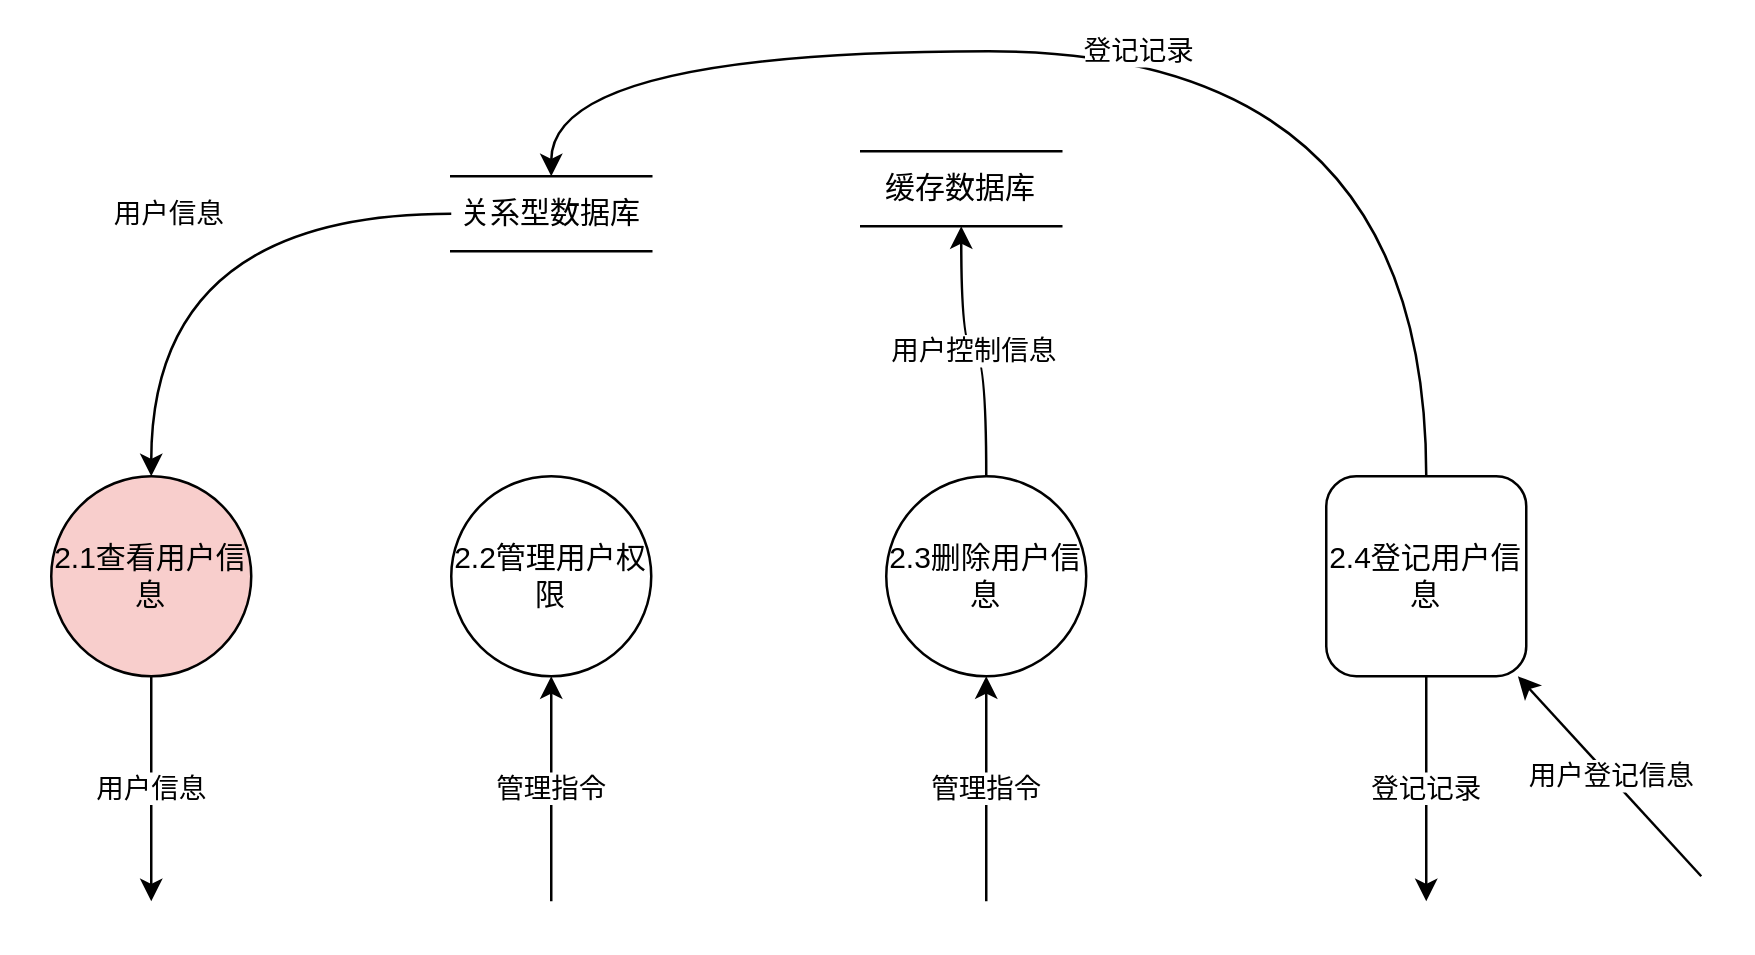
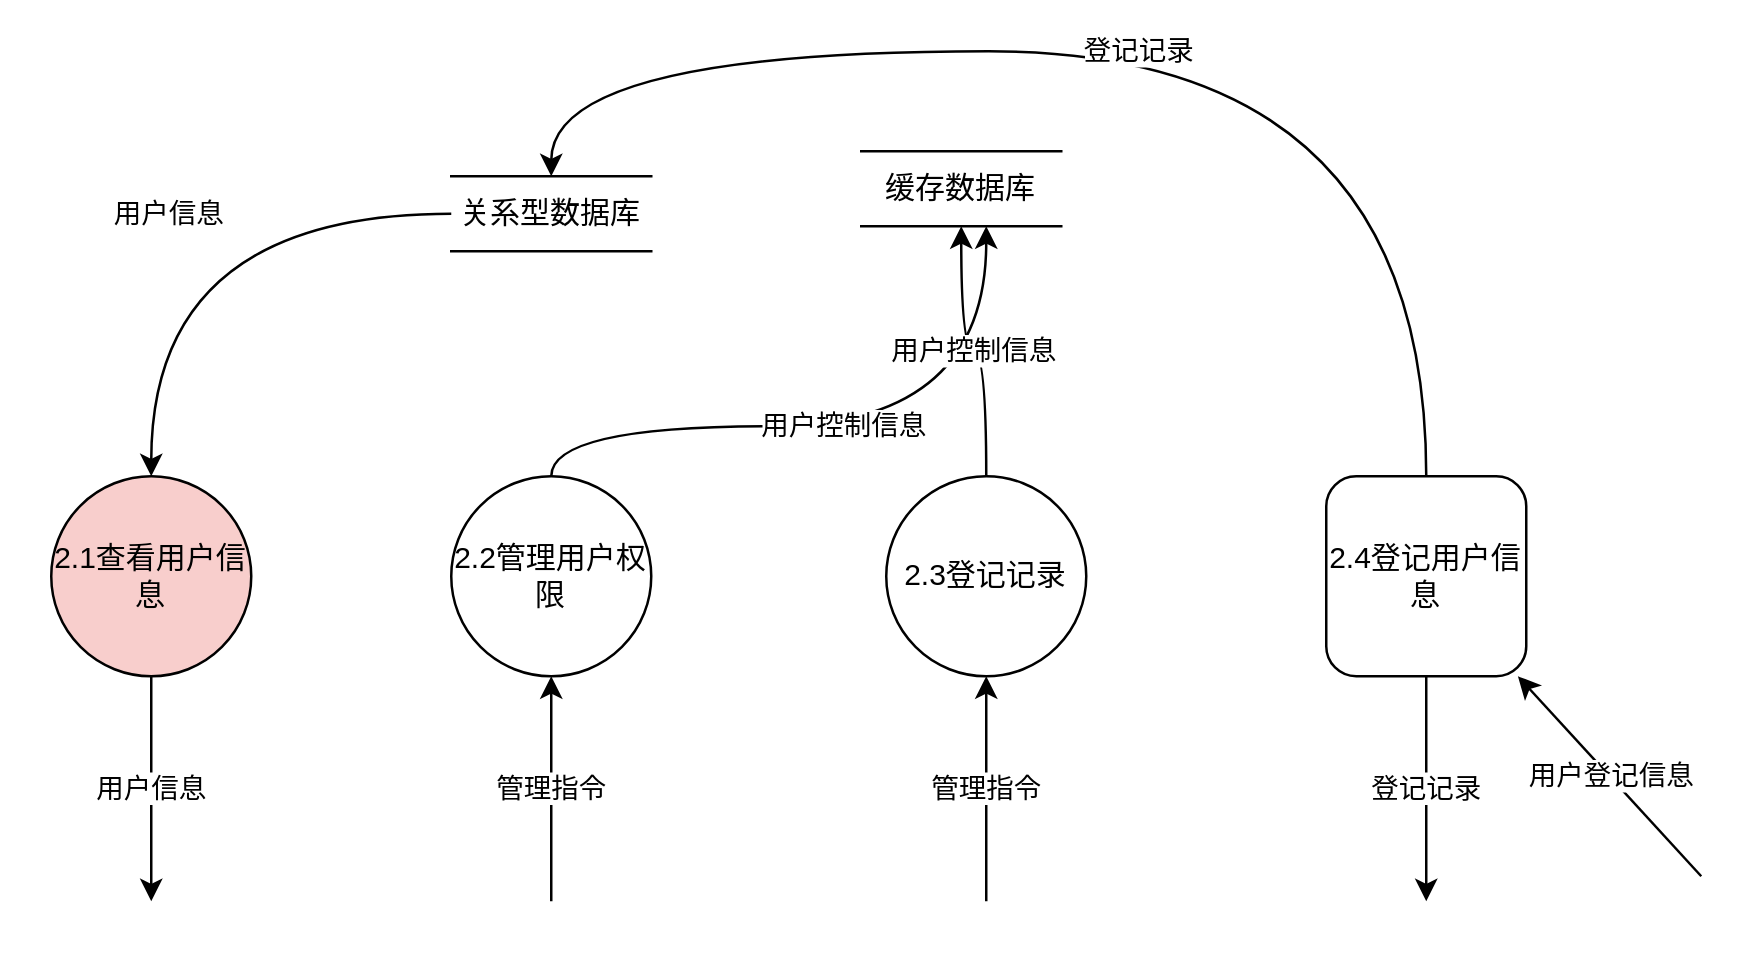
  <mxCell id="0" />
  <mxCell id="1" parent="0" />
  <mxCell id="2" value="用户信息" style="edgeStyle=orthogonalEdgeStyle;rounded=0;orthogonalLoop=1;jettySize=auto;html=1;" edge="1" parent="1" source="3"><mxGeometry relative="1" as="geometry"><mxPoint x="60" y="360" as="targetPoint" /></mxGeometry></mxCell>
  <mxCell id="3" value="2.1查看用户信息" style="ellipse;whiteSpace=wrap;html=1;aspect=fixed;fillColor=#f8cecc;" vertex="1" parent="1"><mxGeometry x="20" y="190" width="80" height="80" as="geometry" /></mxCell>
+ <mxCell id="4" value="用户控制信息" style="edgeStyle=orthogonalEdgeStyle;curved=1;rounded=0;orthogonalLoop=1;jettySize=auto;html=1;" edge="1" parent="1" source="5" target="13"><mxGeometry relative="1" as="geometry"><Array as="points"><mxPoint x="220" y="170" /><mxPoint x="394" y="170" /></Array></mxGeometry></mxCell>
  <mxCell id="5" value="2.2管理用户权限" style="ellipse;whiteSpace=wrap;html=1;aspect=fixed;" vertex="1" parent="1"><mxGeometry x="180" y="190" width="80" height="80" as="geometry" /></mxCell>
  <mxCell id="6" value="用户控制信息" style="edgeStyle=orthogonalEdgeStyle;curved=1;rounded=0;orthogonalLoop=1;jettySize=auto;html=1;" edge="1" parent="1" source="7" target="13"><mxGeometry relative="1" as="geometry" /></mxCell>
- <mxCell id="7" value="2.3删除用户信息" style="ellipse;whiteSpace=wrap;html=1;aspect=fixed;" vertex="1" parent="1"><mxGeometry x="354" y="190" width="80" height="80" as="geometry" /></mxCell>
+ <mxCell id="7" value="2.3登记记录" style="ellipse;whiteSpace=wrap;html=1;aspect=fixed;" vertex="1" parent="1"><mxGeometry x="354" y="190" width="80" height="80" as="geometry" /></mxCell>
  <mxCell id="8" value="登记记录" style="edgeStyle=orthogonalEdgeStyle;curved=1;rounded=0;orthogonalLoop=1;jettySize=auto;html=1;" edge="1" parent="1" source="10"><mxGeometry relative="1" as="geometry"><mxPoint x="570" y="360" as="targetPoint" /></mxGeometry></mxCell>
  <mxCell id="9" value="登记记录" style="edgeStyle=orthogonalEdgeStyle;curved=1;rounded=0;orthogonalLoop=1;jettySize=auto;html=1;entryX=0.5;entryY=0;entryDx=0;entryDy=0;" edge="1" parent="1" source="10" target="12"><mxGeometry relative="1" as="geometry"><Array as="points"><mxPoint x="570" y="20" /><mxPoint x="220" y="20" /></Array></mxGeometry></mxCell>
  <mxCell id="10" value="2.4登记用户信息" style="whiteSpace=wrap;html=1;aspect=fixed;rounded=1;" vertex="1" parent="1"><mxGeometry x="530" y="190" width="80" height="80" as="geometry" /></mxCell>
  <mxCell id="11" value="用户信息" style="edgeStyle=orthogonalEdgeStyle;rounded=0;orthogonalLoop=1;jettySize=auto;html=1;curved=1;" edge="1" parent="1" source="12" target="3"><mxGeometry relative="1" as="geometry" /></mxCell>
  <mxCell id="12" value="关系型数据库" style="shape=partialRectangle;whiteSpace=wrap;html=1;left=0;right=0;fillColor=none;" vertex="1" parent="1"><mxGeometry x="180" y="70" width="80" height="30" as="geometry" /></mxCell>
  <mxCell id="13" value="缓存数据库" style="shape=partialRectangle;whiteSpace=wrap;html=1;left=0;right=0;fillColor=none;" vertex="1" parent="1"><mxGeometry x="344" y="60" width="80" height="30" as="geometry" /></mxCell>
  <mxCell id="14" value="管理指令" style="endArrow=classic;html=1;" edge="1" parent="1" target="5"><mxGeometry width="50" height="50" relative="1" as="geometry"><mxPoint x="220" y="360" as="sourcePoint" /><mxPoint x="320" y="100" as="targetPoint" /></mxGeometry></mxCell>
  <mxCell id="15" value="用户登记信息" style="endArrow=classic;html=1;" edge="1" parent="1" target="10"><mxGeometry width="50" height="50" relative="1" as="geometry"><mxPoint x="680" y="350" as="sourcePoint" /><mxPoint x="690" y="330" as="targetPoint" /></mxGeometry></mxCell>
  <mxCell id="16" value="管理指令" style="endArrow=classic;html=1;" edge="1" parent="1" target="7"><mxGeometry width="50" height="50" relative="1" as="geometry"><mxPoint x="394" y="360" as="sourcePoint" /><mxPoint x="230" y="280" as="targetPoint" /></mxGeometry></mxCell>
